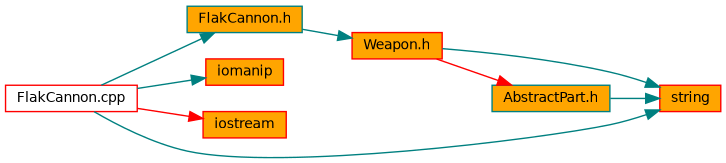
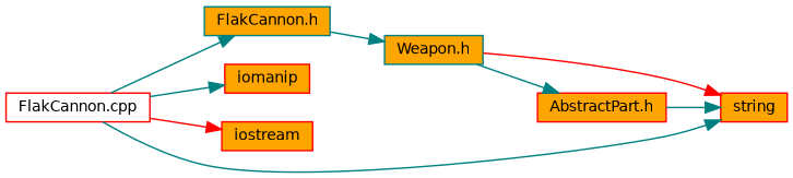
  digraph {
    rankdir=LR
    node [color=red fillcolor=orange fontname=Helvetica fontsize=10 shape=record style=filled]
    edge [color=teal fontname=Helvetica fontsize=10 labelfontname=Helvetica labelfontsize=10 style=solid]
    n1 [fillcolor=white fontcolor=black height=0.2 label="FlakCannon.cpp" width=0.4]
    n2 [color=teal height=0.2 label="FlakCannon.h" width=0.4]
    n3 [height=0.2 label=iomanip width=0.4]
    n4 [height=0.2 label=iostream width=0.4]
    n5 [height=0.2 label=string width=0.4]
-   n6 [height=0.2 label="Weapon.h" width=0.4]
-   n7 [color=teal height=0.2 label="AbstractPart.h" width=0.4]
+   n6 [color=teal height=0.2 label="Weapon.h" width=0.4]
+   n7 [height=0.2 label="AbstractPart.h" width=0.4]
    n1 -> n2
    n1 -> n3
    n1 -> n4 [color=red]
    n1 -> n5
    n2 -> n6
-   n6 -> n5
-   n6 -> n7 [color=red]
+   n6 -> n5 [color=red]
+   n6 -> n7
    n7 -> n5
  }
